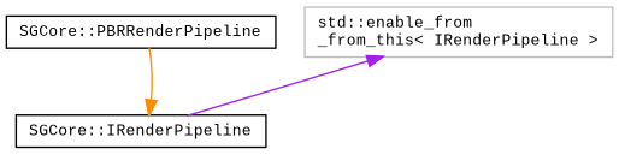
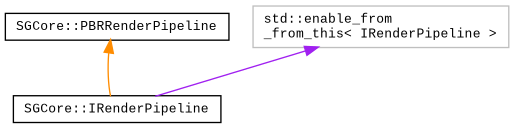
  digraph {
    fontname="Liberation Mono"
    node [color=black fillcolor=white fontname="Liberation Mono" fontsize=10 shape=record style=filled]
    edge [dir=back fontname="Liberation Mono" fontsize=10 labelfontname=Helvetica labelfontsize=10 style=solid]
    n1 [fontcolor=black height=0.2 label="SGCore::PBRRenderPipeline" width=0.4]
    n2 [height=0.2 label="SGCore::IRenderPipeline" width=0.4]
    n3 [color=grey75 height=0.2 label="std::enable_from\l_from_this\< IRenderPipeline \>" width=0.4]
-   n2 -> n1 [color=darkorange]
+   n1 -> n2 [color=darkorange]
    n3 -> n2 [color=purple]
  }
